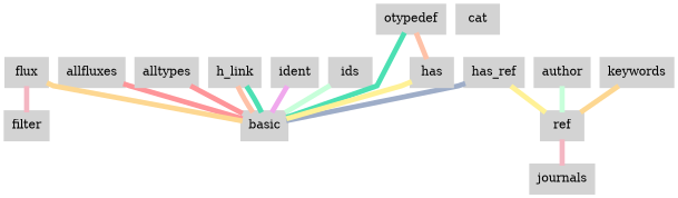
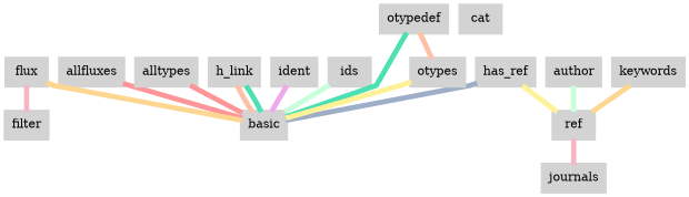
  graph {
    splines=polyline
    node [color=lightgray fontsize=16 penwidth=6 shape=box style=filled]
    edge [color="#FE9599" labelOverlay="100%" penwidth=7]
    allfluxes
    basic
    alltypes
    author
    ref
    journals
    cat
    flux
    filter
    h_link
    has_ref
    ident
    ids
    keywords
    otypedef
-   otypes [label=has]
+   otypes
    allfluxes -- basic
    alltypes -- basic
    author -- ref [color="#C7FFDA"]
    ref -- journals [color="#F4B6C2"]
    flux -- basic [color="#FDD791"]
    flux -- filter [color="#F4B6C2"]
    h_link -- basic [color="#FEC1A7"]
    h_link -- basic [color="#4CE0B3"]
    has_ref -- basic [color="#9EADC8"]
    has_ref -- ref [color="#FFF196"]
    ident -- basic [color="#F0A8ED"]
    ids -- basic [color="#C7FFDA"]
    keywords -- ref [color="#FDD791"]
    otypedef -- basic [color="#4CE0B3"]
    otypedef -- otypes [color="#FEC1A7"]
    otypes -- basic [color="#FFF196"]
  }
